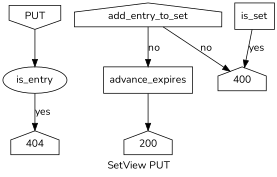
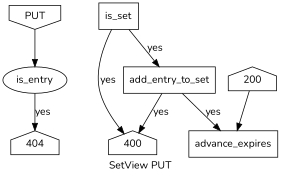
  digraph {
    fontname=Nunito
    label="SetView PUT"
    node [fontname=Nunito shape=house]
    edge [fontname=Nunito]
    PUT [shape=invhouse]
    is_entry [shape=""]
    404
-   add_entry_to_set
+   add_entry_to_set [shape=box]
    400
    advance_expires [shape=box]
    200
    is_set [shape=box]
    PUT -> is_entry
    is_entry -> 404 [label=yes]
-   add_entry_to_set -> 400 [label=no]
-   add_entry_to_set -> advance_expires [label=no]
-   advance_expires -> 200
+   add_entry_to_set -> 400 [label=yes]
+   add_entry_to_set -> advance_expires [label=yes]
+   200 -> advance_expires
+   is_set -> add_entry_to_set [label=yes]
    is_set -> 400 [label=yes]
  }
